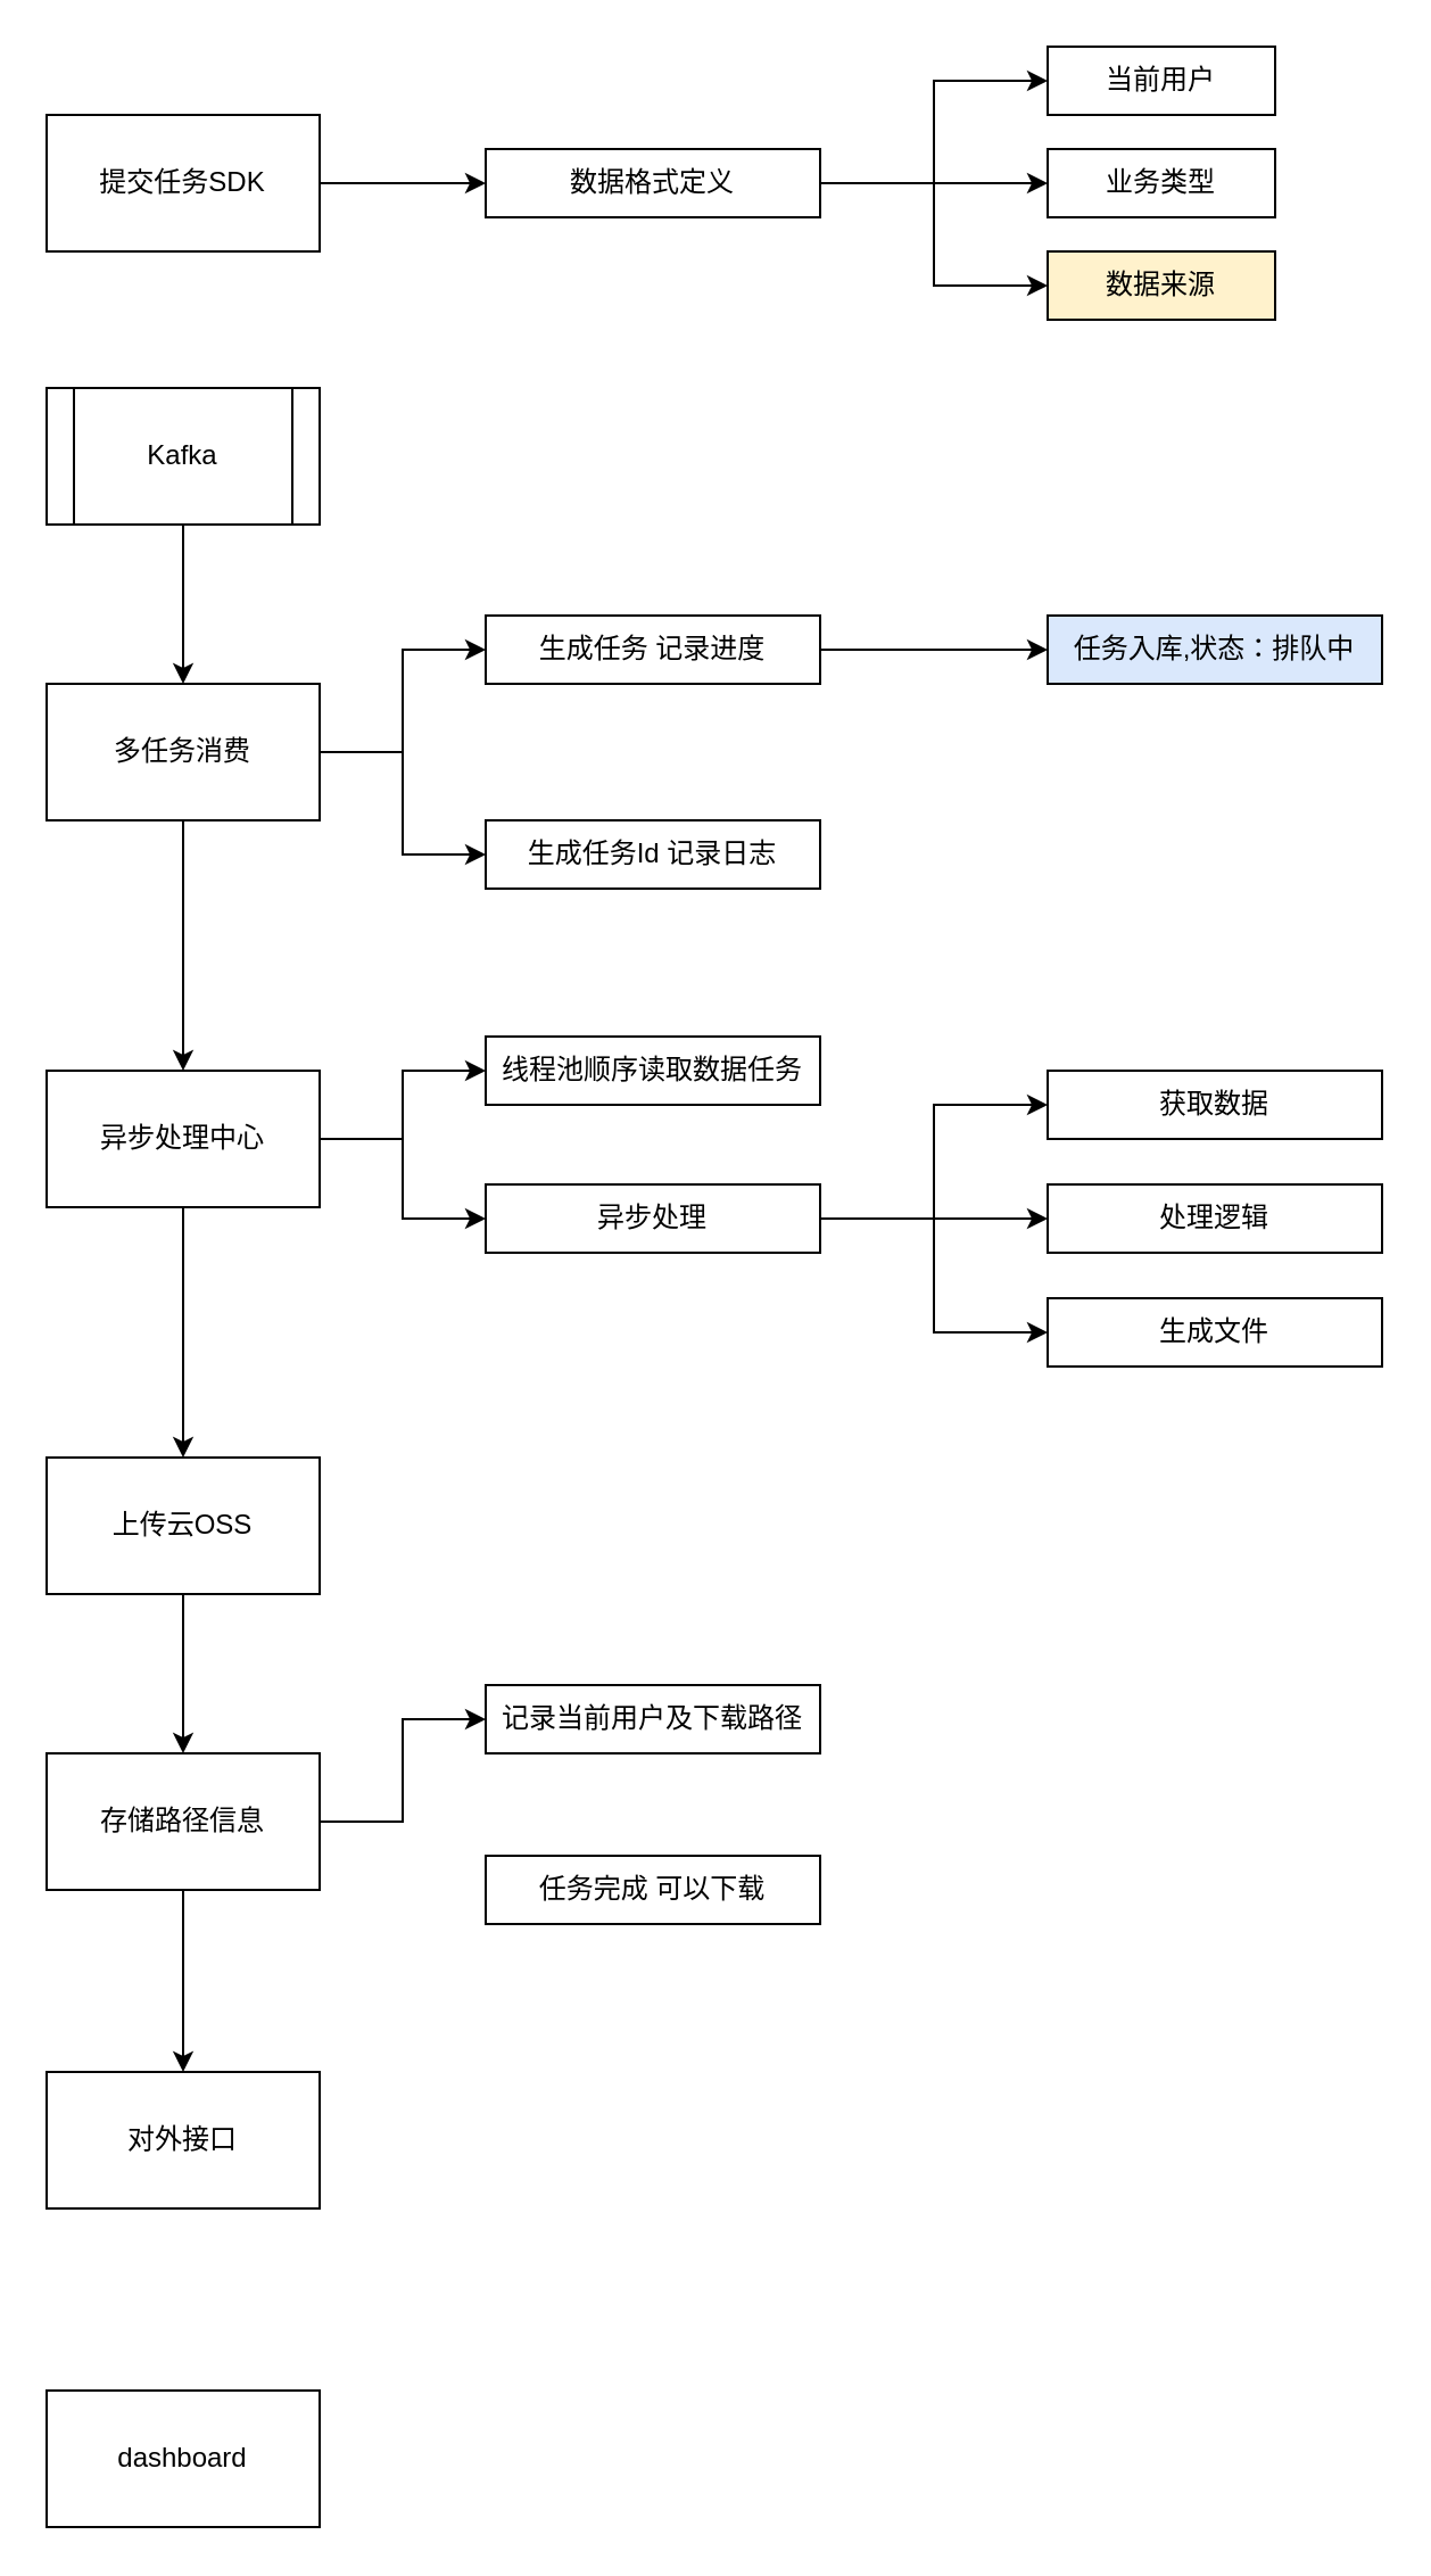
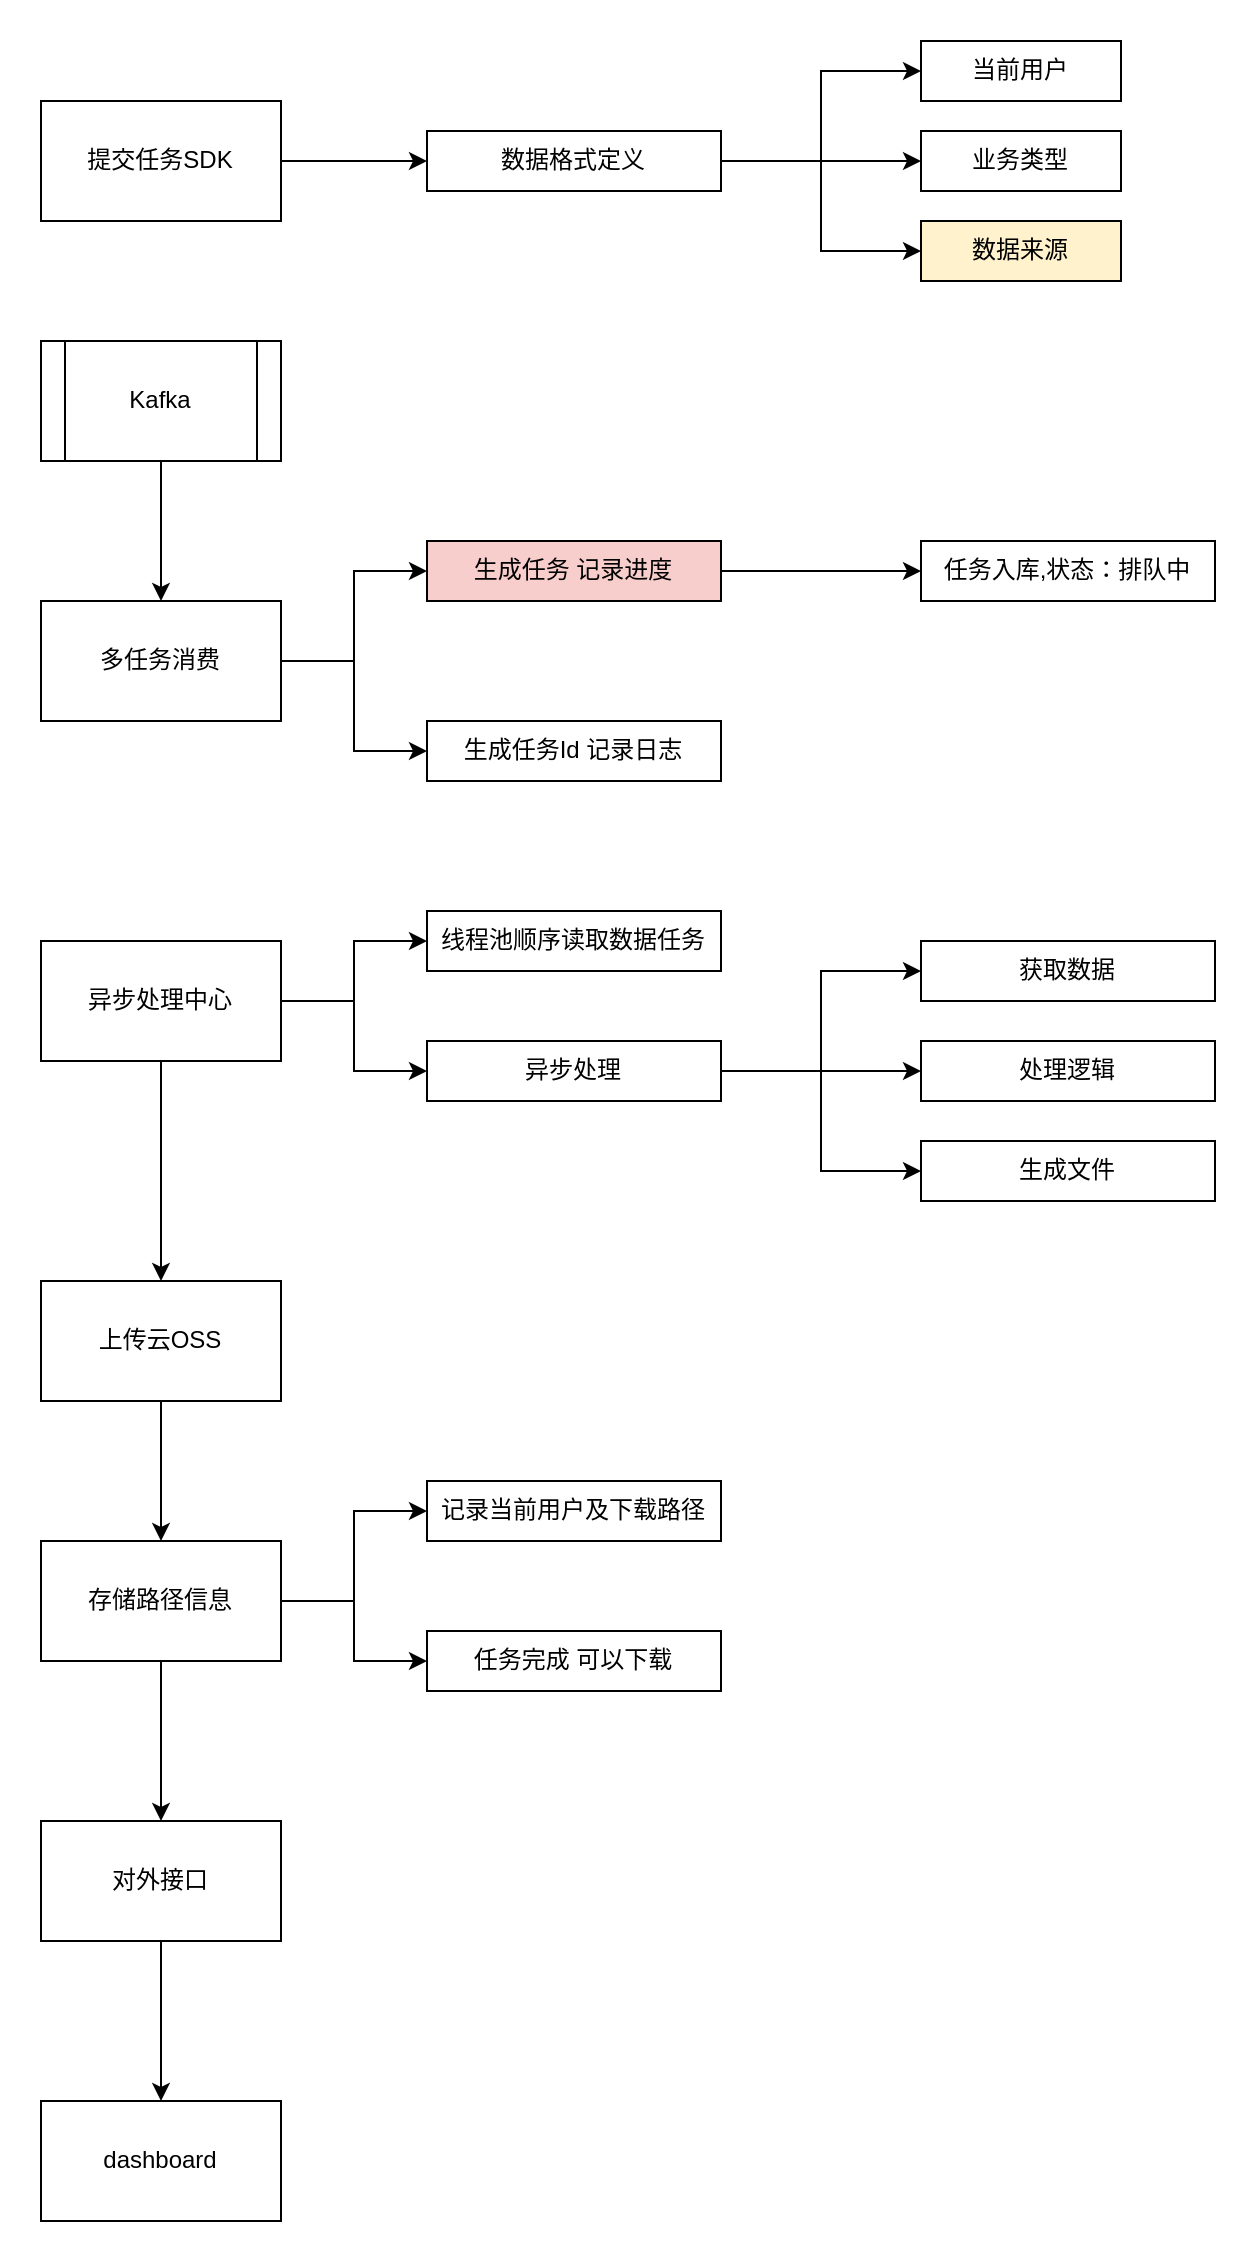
  <mxCell id="0" />
  <mxCell id="1" parent="0" />
- <mxCell id="2" style="edgeStyle=orthogonalEdgeStyle;rounded=0;orthogonalLoop=1;jettySize=auto;html=1;entryX=0.5;entryY=0;entryDx=0;entryDy=0;" parent="1" source="5" target="18" edge="1"><mxGeometry relative="1" as="geometry" /></mxCell>
  <mxCell id="3" style="edgeStyle=orthogonalEdgeStyle;rounded=0;orthogonalLoop=1;jettySize=auto;html=1;entryX=0;entryY=0.5;entryDx=0;entryDy=0;" parent="1" source="5" target="36" edge="1"><mxGeometry relative="1" as="geometry" /></mxCell>
  <mxCell id="4" style="edgeStyle=orthogonalEdgeStyle;rounded=0;orthogonalLoop=1;jettySize=auto;html=1;entryX=0;entryY=0.5;entryDx=0;entryDy=0;" parent="1" source="5" target="40" edge="1"><mxGeometry relative="1" as="geometry" /></mxCell>
  <mxCell id="5" value="多任务消费" style="rounded=0;whiteSpace=wrap;html=1;" parent="1" vertex="1"><mxGeometry x="20" y="300" width="120" height="60" as="geometry" /></mxCell>
  <mxCell id="6" value="" style="edgeStyle=orthogonalEdgeStyle;rounded=0;orthogonalLoop=1;jettySize=auto;html=1;" parent="1" source="7" target="11" edge="1"><mxGeometry relative="1" as="geometry" /></mxCell>
  <mxCell id="7" value="提交任务SDK" style="rounded=0;whiteSpace=wrap;html=1;" parent="1" vertex="1"><mxGeometry x="20" y="50" width="120" height="60" as="geometry" /></mxCell>
  <mxCell id="8" style="edgeStyle=orthogonalEdgeStyle;rounded=0;orthogonalLoop=1;jettySize=auto;html=1;entryX=0;entryY=0.5;entryDx=0;entryDy=0;" parent="1" source="11" target="12" edge="1"><mxGeometry relative="1" as="geometry" /></mxCell>
  <mxCell id="9" style="edgeStyle=orthogonalEdgeStyle;rounded=0;orthogonalLoop=1;jettySize=auto;html=1;entryX=0;entryY=0.5;entryDx=0;entryDy=0;" parent="1" source="11" target="33" edge="1"><mxGeometry relative="1" as="geometry" /></mxCell>
  <mxCell id="10" style="edgeStyle=orthogonalEdgeStyle;rounded=0;orthogonalLoop=1;jettySize=auto;html=1;entryX=0;entryY=0.5;entryDx=0;entryDy=0;" parent="1" source="11" target="34" edge="1"><mxGeometry relative="1" as="geometry" /></mxCell>
  <mxCell id="11" value="数据格式定义" style="rounded=0;whiteSpace=wrap;html=1;" parent="1" vertex="1"><mxGeometry x="213" y="65" width="147" height="30" as="geometry" /></mxCell>
  <mxCell id="12" value="当前用户" style="rounded=0;whiteSpace=wrap;html=1;" parent="1" vertex="1"><mxGeometry x="460" y="20" width="100" height="30" as="geometry" /></mxCell>
  <mxCell id="13" style="edgeStyle=orthogonalEdgeStyle;rounded=0;orthogonalLoop=1;jettySize=auto;html=1;entryX=0.5;entryY=0;entryDx=0;entryDy=0;" parent="1" source="14" target="5" edge="1"><mxGeometry relative="1" as="geometry" /></mxCell>
  <mxCell id="14" value="Kafka" style="shape=process;whiteSpace=wrap;html=1;backgroundOutline=1;" parent="1" vertex="1"><mxGeometry x="20" y="170" width="120" height="60" as="geometry" /></mxCell>
  <mxCell id="15" style="edgeStyle=orthogonalEdgeStyle;rounded=0;orthogonalLoop=1;jettySize=auto;html=1;entryX=0.5;entryY=0;entryDx=0;entryDy=0;" parent="1" source="18" target="25" edge="1"><mxGeometry relative="1" as="geometry" /></mxCell>
  <mxCell id="16" style="edgeStyle=orthogonalEdgeStyle;rounded=0;orthogonalLoop=1;jettySize=auto;html=1;" parent="1" source="18" target="41" edge="1"><mxGeometry relative="1" as="geometry" /></mxCell>
  <mxCell id="17" style="edgeStyle=orthogonalEdgeStyle;rounded=0;orthogonalLoop=1;jettySize=auto;html=1;entryX=0;entryY=0.5;entryDx=0;entryDy=0;" parent="1" source="18" target="22" edge="1"><mxGeometry relative="1" as="geometry" /></mxCell>
  <mxCell id="18" value="异步处理中心" style="rounded=0;whiteSpace=wrap;html=1;" parent="1" vertex="1"><mxGeometry x="20" y="470" width="120" height="60" as="geometry" /></mxCell>
  <mxCell id="19" style="edgeStyle=orthogonalEdgeStyle;rounded=0;orthogonalLoop=1;jettySize=auto;html=1;entryX=0;entryY=0.5;entryDx=0;entryDy=0;" parent="1" source="22" target="23" edge="1"><mxGeometry relative="1" as="geometry" /></mxCell>
  <mxCell id="20" style="edgeStyle=orthogonalEdgeStyle;rounded=0;orthogonalLoop=1;jettySize=auto;html=1;entryX=0;entryY=0.5;entryDx=0;entryDy=0;" parent="1" source="22" target="42" edge="1"><mxGeometry relative="1" as="geometry" /></mxCell>
  <mxCell id="21" style="edgeStyle=orthogonalEdgeStyle;rounded=0;orthogonalLoop=1;jettySize=auto;html=1;entryX=0;entryY=0.5;entryDx=0;entryDy=0;" parent="1" source="22" target="43" edge="1"><mxGeometry relative="1" as="geometry" /></mxCell>
  <mxCell id="22" value="异步处理" style="rounded=0;whiteSpace=wrap;html=1;" parent="1" vertex="1"><mxGeometry x="213" y="520" width="147" height="30" as="geometry" /></mxCell>
  <mxCell id="23" value="获取数据" style="rounded=0;whiteSpace=wrap;html=1;" parent="1" vertex="1"><mxGeometry x="460" y="470" width="147" height="30" as="geometry" /></mxCell>
  <mxCell id="24" style="edgeStyle=orthogonalEdgeStyle;rounded=0;orthogonalLoop=1;jettySize=auto;html=1;entryX=0.5;entryY=0;entryDx=0;entryDy=0;" parent="1" source="25" target="29" edge="1"><mxGeometry relative="1" as="geometry" /></mxCell>
  <mxCell id="25" value="上传云OSS" style="rounded=0;whiteSpace=wrap;html=1;" parent="1" vertex="1"><mxGeometry x="20" y="640" width="120" height="60" as="geometry" /></mxCell>
  <mxCell id="26" value="" style="edgeStyle=orthogonalEdgeStyle;rounded=0;orthogonalLoop=1;jettySize=auto;html=1;" parent="1" source="29" target="31" edge="1"><mxGeometry relative="1" as="geometry" /></mxCell>
+ <mxCell id="27" style="edgeStyle=orthogonalEdgeStyle;rounded=0;orthogonalLoop=1;jettySize=auto;html=1;entryX=0;entryY=0.5;entryDx=0;entryDy=0;" parent="1" source="29" target="38" edge="1"><mxGeometry relative="1" as="geometry" /></mxCell>
  <mxCell id="28" style="edgeStyle=orthogonalEdgeStyle;rounded=0;orthogonalLoop=1;jettySize=auto;html=1;entryX=0;entryY=0.5;entryDx=0;entryDy=0;" parent="1" source="29" target="39" edge="1"><mxGeometry relative="1" as="geometry" /></mxCell>
  <mxCell id="29" value="存储路径信息" style="rounded=0;whiteSpace=wrap;html=1;" parent="1" vertex="1"><mxGeometry x="20" y="770" width="120" height="60" as="geometry" /></mxCell>
+ <mxCell id="30" value="" style="edgeStyle=orthogonalEdgeStyle;rounded=0;orthogonalLoop=1;jettySize=auto;html=1;" parent="1" source="31" target="32" edge="1"><mxGeometry relative="1" as="geometry" /></mxCell>
  <mxCell id="31" value="对外接口" style="rounded=0;whiteSpace=wrap;html=1;" parent="1" vertex="1"><mxGeometry x="20" y="910" width="120" height="60" as="geometry" /></mxCell>
  <mxCell id="32" value="dashboard" style="rounded=0;whiteSpace=wrap;html=1;" parent="1" vertex="1"><mxGeometry x="20" y="1050" width="120" height="60" as="geometry" /></mxCell>
  <mxCell id="33" value="业务类型" style="rounded=0;whiteSpace=wrap;html=1;" parent="1" vertex="1"><mxGeometry x="460" y="65" width="100" height="30" as="geometry" /></mxCell>
  <mxCell id="34" value="数据来源" style="rounded=0;whiteSpace=wrap;html=1;fillColor=#fff2cc;" parent="1" vertex="1"><mxGeometry x="460" y="110" width="100" height="30" as="geometry" /></mxCell>
  <mxCell id="35" value="" style="edgeStyle=orthogonalEdgeStyle;rounded=0;orthogonalLoop=1;jettySize=auto;html=1;" parent="1" source="36" target="37" edge="1"><mxGeometry relative="1" as="geometry" /></mxCell>
- <mxCell id="36" value="生成任务 记录进度" style="rounded=0;whiteSpace=wrap;html=1;" parent="1" vertex="1"><mxGeometry x="213" y="270" width="147" height="30" as="geometry" /></mxCell>
- <mxCell id="37" value="任务入库,状态：排队中" style="rounded=0;whiteSpace=wrap;html=1;fillColor=#dae8fc;" parent="1" vertex="1"><mxGeometry x="460" y="270" width="147" height="30" as="geometry" /></mxCell>
+ <mxCell id="36" value="生成任务 记录进度" style="rounded=0;whiteSpace=wrap;html=1;fillColor=#f8cecc;" parent="1" vertex="1"><mxGeometry x="213" y="270" width="147" height="30" as="geometry" /></mxCell>
+ <mxCell id="37" value="任务入库,状态：排队中" style="rounded=0;whiteSpace=wrap;html=1;" parent="1" vertex="1"><mxGeometry x="460" y="270" width="147" height="30" as="geometry" /></mxCell>
  <mxCell id="38" value="任务完成 可以下载" style="rounded=0;whiteSpace=wrap;html=1;" parent="1" vertex="1"><mxGeometry x="213" y="815" width="147" height="30" as="geometry" /></mxCell>
  <mxCell id="39" value="记录当前用户及下载路径" style="rounded=0;whiteSpace=wrap;html=1;" parent="1" vertex="1"><mxGeometry x="213" y="740" width="147" height="30" as="geometry" /></mxCell>
  <mxCell id="40" value="生成任务Id 记录日志" style="rounded=0;whiteSpace=wrap;html=1;" parent="1" vertex="1"><mxGeometry x="213" y="360" width="147" height="30" as="geometry" /></mxCell>
  <mxCell id="41" value="线程池顺序读取数据任务" style="rounded=0;whiteSpace=wrap;html=1;" parent="1" vertex="1"><mxGeometry x="213" y="455" width="147" height="30" as="geometry" /></mxCell>
  <mxCell id="42" value="处理逻辑" style="rounded=0;whiteSpace=wrap;html=1;" parent="1" vertex="1"><mxGeometry x="460" y="520" width="147" height="30" as="geometry" /></mxCell>
  <mxCell id="43" value="生成文件" style="rounded=0;whiteSpace=wrap;html=1;" parent="1" vertex="1"><mxGeometry x="460" y="570" width="147" height="30" as="geometry" /></mxCell>
